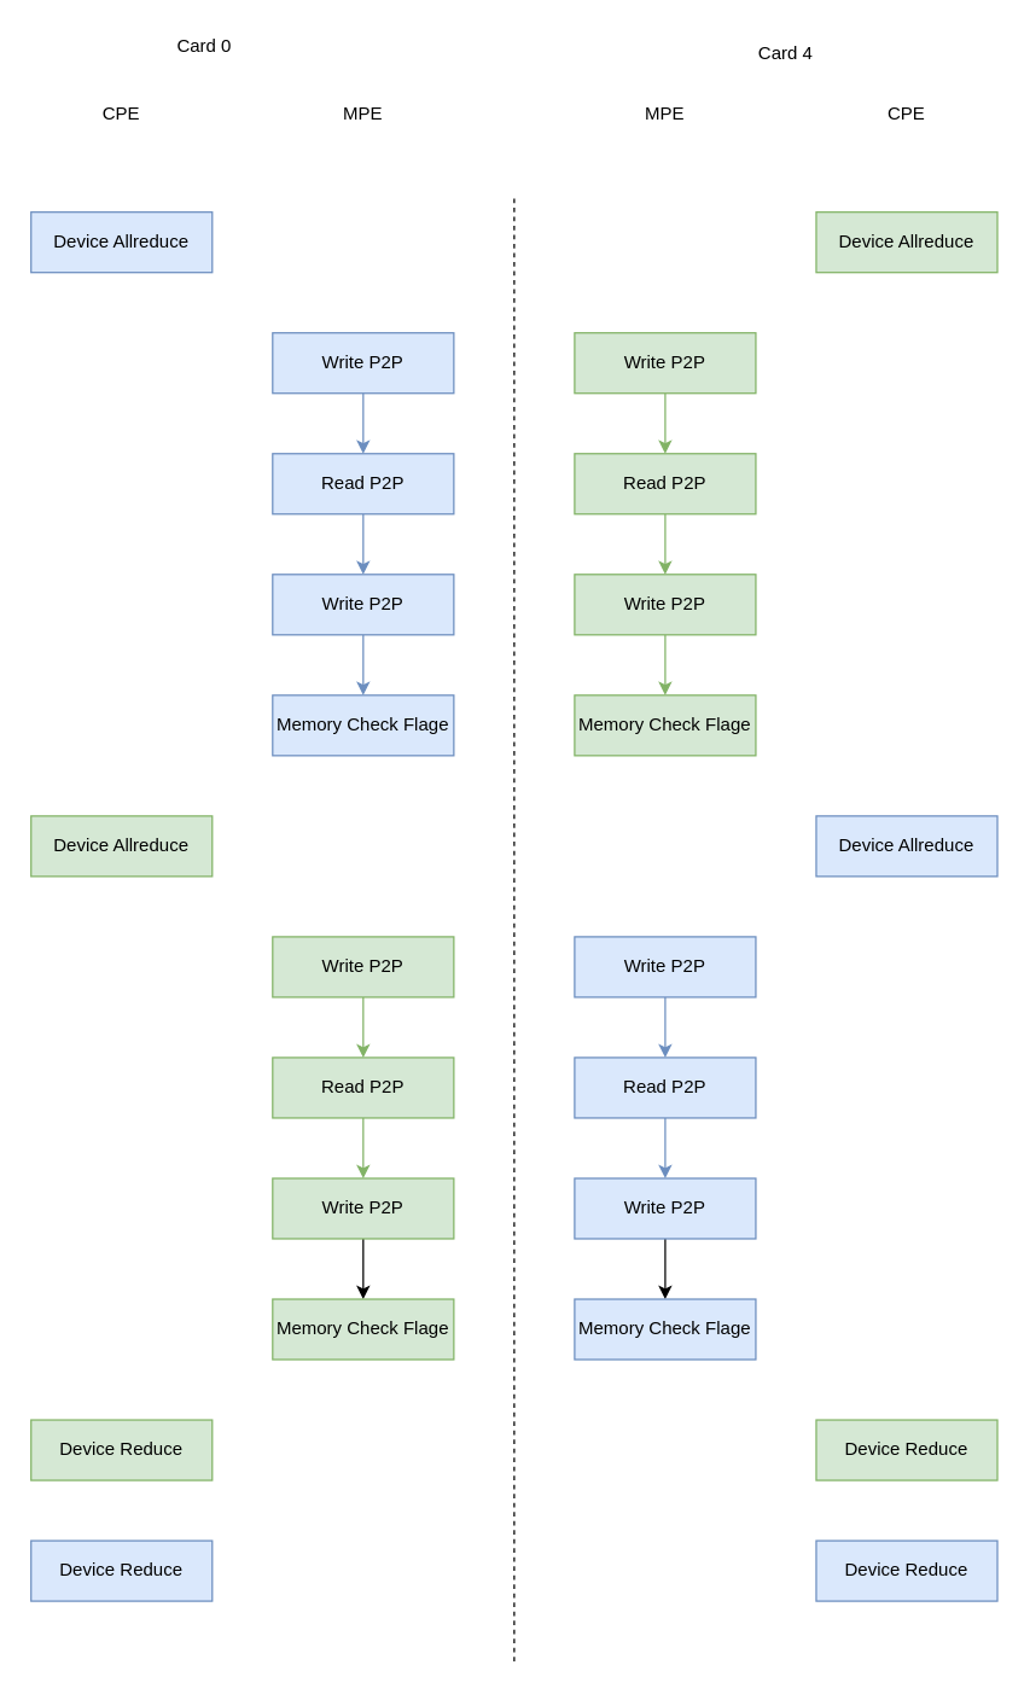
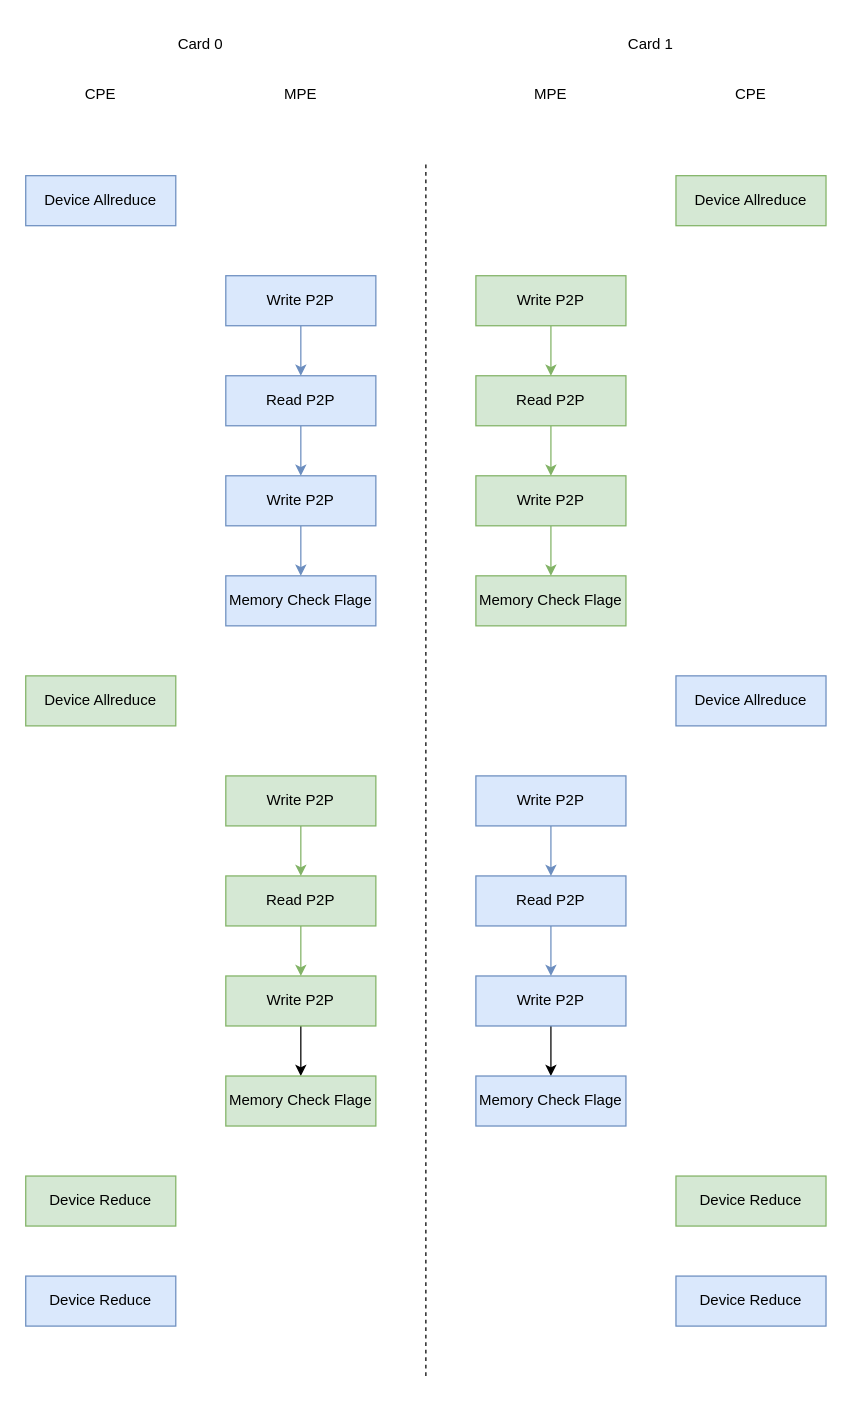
  <mxCell id="0" />
  <mxCell id="1" parent="0" />
  <mxCell id="2" value="" style="endArrow=none;dashed=1;html=1;rounded=0;" edge="1" parent="1"><mxGeometry width="50" height="50" relative="1" as="geometry"><mxPoint x="340" y="1100" as="sourcePoint" /><mxPoint x="340" y="130" as="targetPoint" /></mxGeometry></mxCell>
- <mxCell id="3" value="Card 0" style="text;html=1;strokeColor=none;fillColor=none;align=center;verticalAlign=middle;whiteSpace=wrap;rounded=0;" vertex="1" parent="1"><mxGeometry x="105" y="15" width="60" height="30" as="geometry" /></mxCell>
- <mxCell id="4" value="Card 4" style="text;html=1;strokeColor=none;fillColor=none;align=center;verticalAlign=middle;whiteSpace=wrap;rounded=0;" vertex="1" parent="1"><mxGeometry x="490" width="60" height="30" as="geometry" y="20" /></mxCell>
+ <mxCell id="3" value="Card 0" style="text;html=1;strokeColor=none;fillColor=none;align=center;verticalAlign=middle;whiteSpace=wrap;rounded=0;" vertex="1" parent="1"><mxGeometry x="130" width="60" height="30" as="geometry" y="20" /></mxCell>
+ <mxCell id="4" value="Card 1" style="text;html=1;strokeColor=none;fillColor=none;align=center;verticalAlign=middle;whiteSpace=wrap;rounded=0;" vertex="1" parent="1"><mxGeometry x="490" width="60" height="30" as="geometry" y="20" /></mxCell>
  <mxCell id="5" value="Device Allreduce" style="rounded=0;whiteSpace=wrap;html=1;fillColor=#dae8fc;strokeColor=#6c8ebf;" vertex="1" parent="1"><mxGeometry x="20" y="140" width="120" height="40" as="geometry" /></mxCell>
  <mxCell id="6" value="" style="edgeStyle=orthogonalEdgeStyle;rounded=0;orthogonalLoop=1;jettySize=auto;html=1;fillColor=#dae8fc;strokeColor=#6c8ebf;" edge="1" parent="1" source="7" target="9"><mxGeometry relative="1" as="geometry" /></mxCell>
  <mxCell id="7" value="Write P2P" style="rounded=0;whiteSpace=wrap;html=1;fillColor=#dae8fc;strokeColor=#6c8ebf;" vertex="1" parent="1"><mxGeometry x="180" y="220" width="120" height="40" as="geometry" /></mxCell>
  <mxCell id="8" value="" style="edgeStyle=orthogonalEdgeStyle;rounded=0;orthogonalLoop=1;jettySize=auto;html=1;fillColor=#dae8fc;strokeColor=#6c8ebf;" edge="1" parent="1" source="9" target="11"><mxGeometry relative="1" as="geometry" /></mxCell>
  <mxCell id="9" value="Read P2P" style="rounded=0;whiteSpace=wrap;html=1;fillColor=#dae8fc;strokeColor=#6c8ebf;" vertex="1" parent="1"><mxGeometry x="180" y="300" width="120" height="40" as="geometry" /></mxCell>
  <mxCell id="10" value="" style="edgeStyle=orthogonalEdgeStyle;rounded=0;orthogonalLoop=1;jettySize=auto;html=1;fillColor=#dae8fc;strokeColor=#6c8ebf;" edge="1" parent="1" source="11" target="12"><mxGeometry relative="1" as="geometry" /></mxCell>
  <mxCell id="11" value="Write P2P" style="rounded=0;whiteSpace=wrap;html=1;fillColor=#dae8fc;strokeColor=#6c8ebf;" vertex="1" parent="1"><mxGeometry x="180" y="380" width="120" height="40" as="geometry" /></mxCell>
  <mxCell id="12" value="Memory Check Flage" style="rounded=0;whiteSpace=wrap;html=1;fillColor=#dae8fc;strokeColor=#6c8ebf;" vertex="1" parent="1"><mxGeometry x="180" y="460" width="120" height="40" as="geometry" /></mxCell>
  <mxCell id="13" value="Device Allreduce" style="rounded=0;whiteSpace=wrap;html=1;fillColor=#d5e8d4;strokeColor=#82b366;" vertex="1" parent="1"><mxGeometry x="540" y="140" width="120" height="40" as="geometry" /></mxCell>
  <mxCell id="14" value="" style="edgeStyle=orthogonalEdgeStyle;rounded=0;orthogonalLoop=1;jettySize=auto;html=1;fillColor=#d5e8d4;strokeColor=#82b366;" edge="1" parent="1" source="15" target="17"><mxGeometry relative="1" as="geometry" /></mxCell>
  <mxCell id="15" value="Write P2P" style="rounded=0;whiteSpace=wrap;html=1;fillColor=#d5e8d4;strokeColor=#82b366;" vertex="1" parent="1"><mxGeometry x="380" y="220" width="120" height="40" as="geometry" /></mxCell>
  <mxCell id="16" value="" style="edgeStyle=orthogonalEdgeStyle;rounded=0;orthogonalLoop=1;jettySize=auto;html=1;fillColor=#d5e8d4;strokeColor=#82b366;" edge="1" parent="1" source="17" target="19"><mxGeometry relative="1" as="geometry" /></mxCell>
  <mxCell id="17" value="Read P2P" style="rounded=0;whiteSpace=wrap;html=1;fillColor=#d5e8d4;strokeColor=#82b366;" vertex="1" parent="1"><mxGeometry x="380" y="300" width="120" height="40" as="geometry" /></mxCell>
  <mxCell id="18" value="" style="edgeStyle=orthogonalEdgeStyle;rounded=0;orthogonalLoop=1;jettySize=auto;html=1;fillColor=#d5e8d4;strokeColor=#82b366;" edge="1" parent="1" source="19" target="20"><mxGeometry relative="1" as="geometry" /></mxCell>
  <mxCell id="19" value="Write P2P" style="rounded=0;whiteSpace=wrap;html=1;fillColor=#d5e8d4;strokeColor=#82b366;" vertex="1" parent="1"><mxGeometry x="380" y="380" width="120" height="40" as="geometry" /></mxCell>
  <mxCell id="20" value="Memory Check Flage" style="rounded=0;whiteSpace=wrap;html=1;fillColor=#d5e8d4;strokeColor=#82b366;" vertex="1" parent="1"><mxGeometry x="380" y="460" width="120" height="40" as="geometry" /></mxCell>
  <mxCell id="21" value="Device Allreduce" style="rounded=0;whiteSpace=wrap;html=1;fillColor=#dae8fc;strokeColor=#6c8ebf;" vertex="1" parent="1"><mxGeometry x="540" y="540" width="120" height="40" as="geometry" /></mxCell>
  <mxCell id="22" value="" style="edgeStyle=orthogonalEdgeStyle;rounded=0;orthogonalLoop=1;jettySize=auto;html=1;fillColor=#dae8fc;strokeColor=#6c8ebf;" edge="1" parent="1" source="23" target="25"><mxGeometry relative="1" as="geometry" /></mxCell>
  <mxCell id="23" value="Write P2P" style="rounded=0;whiteSpace=wrap;html=1;fillColor=#dae8fc;strokeColor=#6c8ebf;" vertex="1" parent="1"><mxGeometry x="380" y="620" width="120" height="40" as="geometry" /></mxCell>
  <mxCell id="24" value="" style="edgeStyle=orthogonalEdgeStyle;rounded=0;orthogonalLoop=1;jettySize=auto;html=1;fillColor=#dae8fc;strokeColor=#6c8ebf;" edge="1" parent="1" source="25" target="27"><mxGeometry relative="1" as="geometry" /></mxCell>
  <mxCell id="25" value="Read P2P" style="rounded=0;whiteSpace=wrap;html=1;fillColor=#dae8fc;strokeColor=#6c8ebf;" vertex="1" parent="1"><mxGeometry x="380" y="700" width="120" height="40" as="geometry" /></mxCell>
  <mxCell id="26" value="" style="edgeStyle=orthogonalEdgeStyle;rounded=0;orthogonalLoop=1;jettySize=auto;html=1;" edge="1" parent="1" source="27" target="28"><mxGeometry relative="1" as="geometry" /></mxCell>
  <mxCell id="27" value="Write P2P" style="rounded=0;whiteSpace=wrap;html=1;fillColor=#dae8fc;strokeColor=#6c8ebf;" vertex="1" parent="1"><mxGeometry x="380" y="780" width="120" height="40" as="geometry" /></mxCell>
  <mxCell id="28" value="Memory Check Flage" style="rounded=0;whiteSpace=wrap;html=1;fillColor=#dae8fc;strokeColor=#6c8ebf;" vertex="1" parent="1"><mxGeometry x="380" y="860" width="120" height="40" as="geometry" /></mxCell>
  <mxCell id="29" value="Device Reduce" style="rounded=0;whiteSpace=wrap;html=1;fillColor=#d5e8d4;strokeColor=#82b366;" vertex="1" parent="1"><mxGeometry x="20" y="940" width="120" height="40" as="geometry" /></mxCell>
  <mxCell id="30" value="Device Reduce" style="rounded=0;whiteSpace=wrap;html=1;fillColor=#dae8fc;strokeColor=#6c8ebf;" vertex="1" parent="1"><mxGeometry x="20" y="1020" width="120" height="40" as="geometry" /></mxCell>
  <mxCell id="31" value="CPE" style="text;html=1;align=center;verticalAlign=middle;whiteSpace=wrap;rounded=0;" vertex="1" parent="1"><mxGeometry x="50" y="60" width="60" height="30" as="geometry" /></mxCell>
  <mxCell id="32" value="MPE" style="text;html=1;align=center;verticalAlign=middle;whiteSpace=wrap;rounded=0;" vertex="1" parent="1"><mxGeometry x="410" y="60" width="60" height="30" as="geometry" /></mxCell>
  <mxCell id="33" value="CPE" style="text;html=1;align=center;verticalAlign=middle;whiteSpace=wrap;rounded=0;" vertex="1" parent="1"><mxGeometry x="570" y="60" width="60" height="30" as="geometry" /></mxCell>
  <mxCell id="34" value="MPE" style="text;html=1;align=center;verticalAlign=middle;whiteSpace=wrap;rounded=0;" vertex="1" parent="1"><mxGeometry x="210" y="60" width="60" height="30" as="geometry" /></mxCell>
  <mxCell id="35" value="Device Allreduce" style="rounded=0;whiteSpace=wrap;html=1;fillColor=#d5e8d4;strokeColor=#82b366;" vertex="1" parent="1"><mxGeometry x="20" y="540" width="120" height="40" as="geometry" /></mxCell>
  <mxCell id="36" value="" style="edgeStyle=orthogonalEdgeStyle;rounded=0;orthogonalLoop=1;jettySize=auto;html=1;fillColor=#d5e8d4;strokeColor=#82b366;" edge="1" parent="1" source="37" target="39"><mxGeometry relative="1" as="geometry" /></mxCell>
  <mxCell id="37" value="Write P2P" style="rounded=0;whiteSpace=wrap;html=1;fillColor=#d5e8d4;strokeColor=#82b366;" vertex="1" parent="1"><mxGeometry x="180" y="620" width="120" height="40" as="geometry" /></mxCell>
  <mxCell id="38" value="" style="edgeStyle=orthogonalEdgeStyle;rounded=0;orthogonalLoop=1;jettySize=auto;html=1;fillColor=#d5e8d4;strokeColor=#82b366;" edge="1" parent="1" source="39" target="41"><mxGeometry relative="1" as="geometry" /></mxCell>
  <mxCell id="39" value="Read P2P" style="rounded=0;whiteSpace=wrap;html=1;fillColor=#d5e8d4;strokeColor=#82b366;" vertex="1" parent="1"><mxGeometry x="180" y="700" width="120" height="40" as="geometry" /></mxCell>
  <mxCell id="40" value="" style="edgeStyle=orthogonalEdgeStyle;rounded=0;orthogonalLoop=1;jettySize=auto;html=1;" edge="1" parent="1" source="41" target="42"><mxGeometry relative="1" as="geometry" /></mxCell>
  <mxCell id="41" value="Write P2P" style="rounded=0;whiteSpace=wrap;html=1;fillColor=#d5e8d4;strokeColor=#82b366;" vertex="1" parent="1"><mxGeometry x="180" y="780" width="120" height="40" as="geometry" /></mxCell>
  <mxCell id="42" value="Memory Check Flage" style="rounded=0;whiteSpace=wrap;html=1;fillColor=#d5e8d4;strokeColor=#82b366;" vertex="1" parent="1"><mxGeometry x="180" y="860" width="120" height="40" as="geometry" /></mxCell>
  <mxCell id="43" value="Device Reduce" style="rounded=0;whiteSpace=wrap;html=1;fillColor=#d5e8d4;strokeColor=#82b366;" vertex="1" parent="1"><mxGeometry x="540" y="940" width="120" height="40" as="geometry" /></mxCell>
  <mxCell id="44" value="Device Reduce" style="rounded=0;whiteSpace=wrap;html=1;fillColor=#dae8fc;strokeColor=#6c8ebf;" vertex="1" parent="1"><mxGeometry x="540" y="1020" width="120" height="40" as="geometry" /></mxCell>
